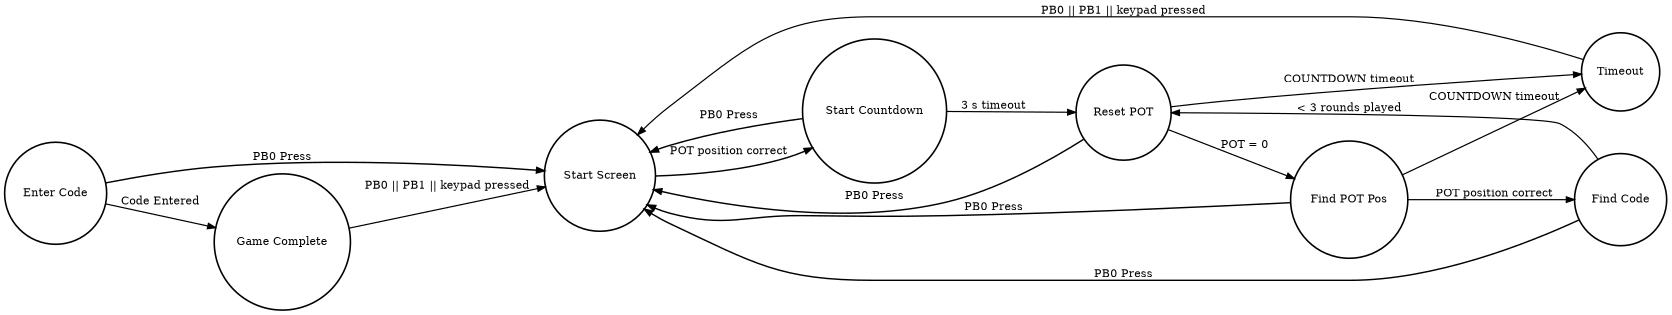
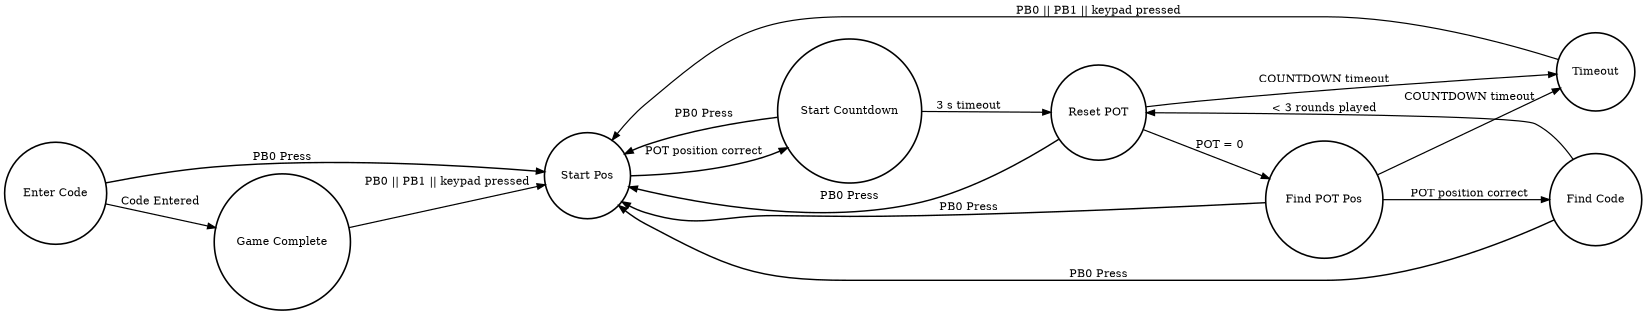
  digraph {
    rankdir=LR
    node [penwidth=2.0 shape=circle]
    edge [penwidth=1.5]
-   "Start Screen"
+   "Start Screen" [label="Start Pos"]
    "Start Countdown"
    "Reset POT"
    "Find POT Pos"
    Timeout
    "Find Code"
    "Enter Code"
    "Game Complete"
    "Start Screen" -> "Start Countdown" [label="POT position correct" penwidth=1.8]
    "Start Countdown" -> "Start Screen" [label="PB0 Press" penwidth=1.8]
    "Start Countdown" -> "Reset POT" [label="3 s timeout"]
    "Reset POT" -> "Start Screen" [label="PB0 Press" penwidth=1.8]
    "Reset POT" -> "Find POT Pos" [label="POT = 0"]
    "Reset POT" -> Timeout [label="COUNTDOWN timeout"]
    "Find POT Pos" -> "Start Screen" [label="PB0 Press" penwidth=1.8]
    "Find POT Pos" -> Timeout [label="COUNTDOWN timeout"]
    "Find POT Pos" -> "Find Code" [label="POT position correct"]
    Timeout -> "Start Screen" [label="PB0 || PB1 || keypad pressed"]
    "Find Code" -> "Start Screen" [label="PB0 Press" penwidth=1.8]
    "Find Code" -> "Reset POT" [label="< 3 rounds played"]
    "Enter Code" -> "Start Screen" [label="PB0 Press" penwidth=1.8]
    "Enter Code" -> "Game Complete" [label="Code Entered"]
    "Game Complete" -> "Start Screen" [label="PB0 || PB1 || keypad pressed"]
  }
